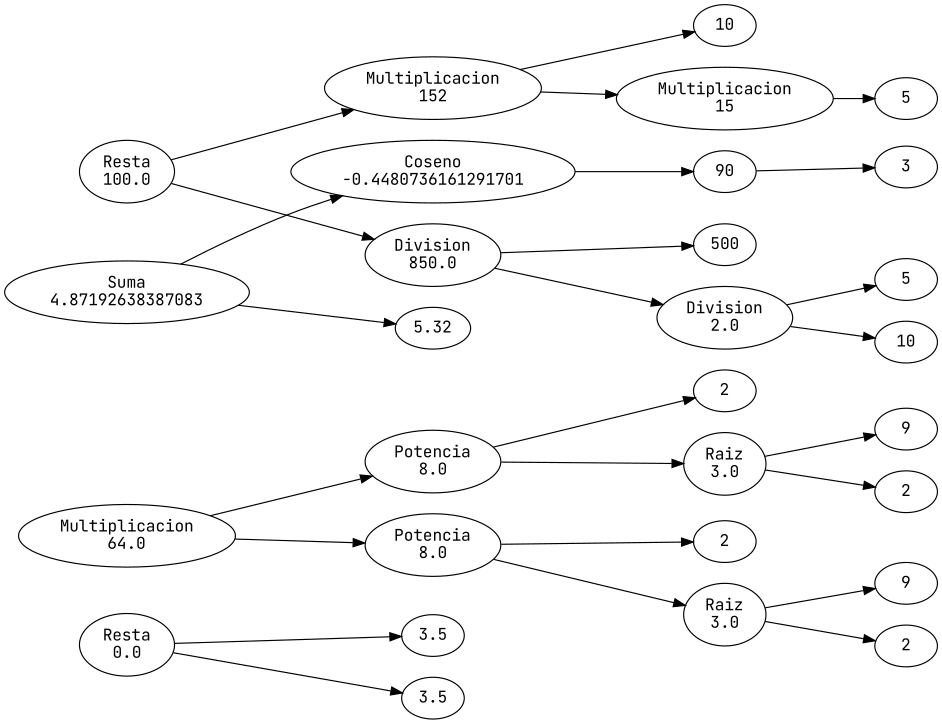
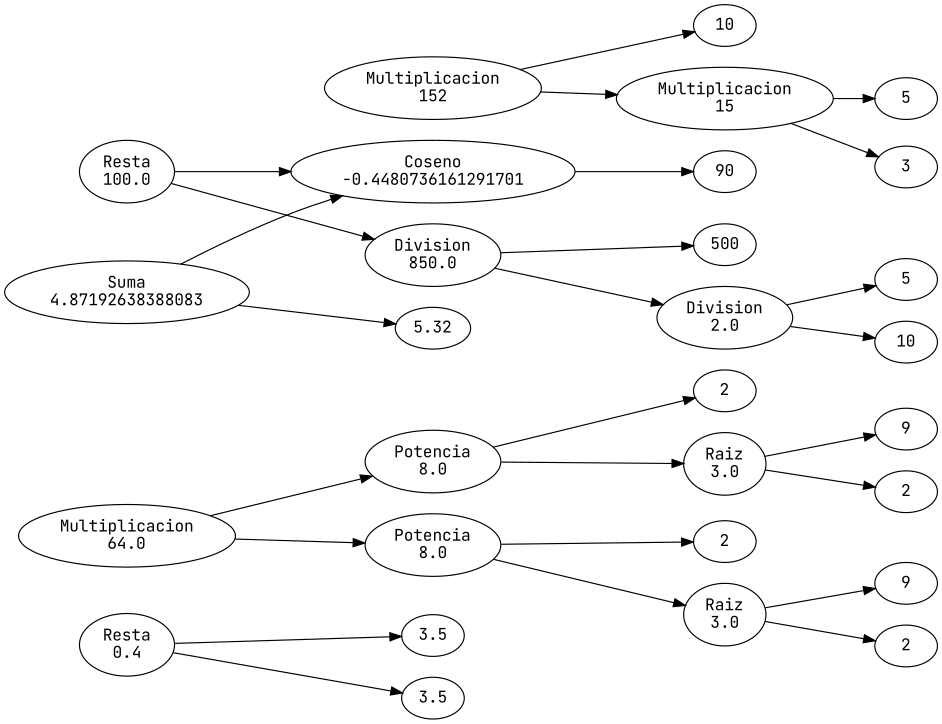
  digraph {
    fontname="JetBrains Mono"
    rankdir=LR
    node [fontname="JetBrains Mono"]
    edge [fontname="JetBrains Mono"]
-   n1 [label="Resta\n0.0"]
+   n1 [label="Resta\n0.4"]
    n2 [label=3.5]
    n3 [label=3.5]
    n4 [label="Multiplicacion\n64.0"]
    n5 [label="Potencia\n8.0"]
    n6 [label="Potencia\n8.0"]
    n7 [label=2]
    n8 [label="Raiz\n3.0"]
    n9 [label=2]
    n10 [label="Raiz\n3.0"]
    n11 [label=9]
    n12 [label=2]
    n13 [label=9]
    n14 [label=2]
-   n15 [label="Suma\n4.87192638387083"]
+   n15 [label="Suma\n4.87192638388083"]
    n16 [label="Coseno\n-0.4480736161291701"]
    n17 [label=5.32]
    n18 [label=90]
    n19 [label="Resta\n100.0"]
    n20 [label="Division\n850.0"]
    n21 [label="Multiplicacion\n152"]
    n22 [label=500]
    n23 [label="Division\n2.0"]
    n24 [label=10]
    n25 [label="Multiplicacion\n15"]
    n26 [label=10]
    n27 [label=5]
    n28 [label=3]
    n29 [label=5]
    n1 -> n2
    n1 -> n3
    n4 -> n5
    n4 -> n6
    n5 -> n7
    n5 -> n8
    n6 -> n9
    n6 -> n10
    n8 -> n11
    n8 -> n12
    n10 -> n13
    n10 -> n14
    n15 -> n16
    n15 -> n17
    n16 -> n18
    n19 -> n20
-   n19 -> n21
+   n19 -> n16
    n20 -> n22
    n20 -> n23
    n21 -> n24
    n21 -> n25
    n23 -> n26
    n23 -> n27
-   n18 -> n28
+   n25 -> n28
    n25 -> n29
  }
